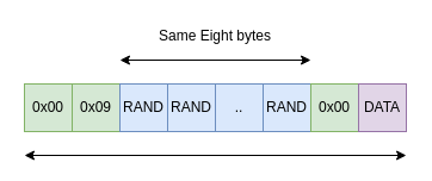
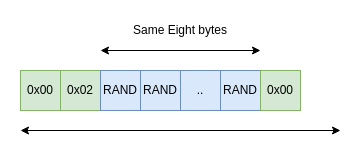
  <mxCell id="0" />
  <mxCell id="1" parent="0" />
  <mxCell id="2" value="0x00" style="rounded=0;whiteSpace=wrap;html=1;fillColor=#d5e8d4;strokeColor=#82b366;" vertex="1" parent="1"><mxGeometry x="20" y="70" width="40" height="40" as="geometry" /></mxCell>
- <mxCell id="3" value="0x09" style="rounded=0;whiteSpace=wrap;html=1;fillColor=#d5e8d4;strokeColor=#82b366;" vertex="1" parent="1"><mxGeometry x="60" y="70" width="40" height="40" as="geometry" /></mxCell>
+ <mxCell id="3" value="0x02" style="rounded=0;whiteSpace=wrap;html=1;fillColor=#d5e8d4;strokeColor=#82b366;" vertex="1" parent="1"><mxGeometry x="60" y="70" width="40" height="40" as="geometry" /></mxCell>
  <mxCell id="4" value="RAND" style="rounded=0;whiteSpace=wrap;html=1;fillColor=#dae8fc;strokeColor=#6c8ebf;" vertex="1" parent="1"><mxGeometry x="100" y="70" width="40" height="40" as="geometry" /></mxCell>
  <mxCell id="5" value="RAND" style="rounded=0;whiteSpace=wrap;html=1;fillColor=#dae8fc;strokeColor=#6c8ebf;" vertex="1" parent="1"><mxGeometry x="140" y="70" width="40" height="40" as="geometry" /></mxCell>
  <mxCell id="6" value=".." style="rounded=0;whiteSpace=wrap;html=1;fillColor=#dae8fc;strokeColor=#6c8ebf;" vertex="1" parent="1"><mxGeometry x="180" y="70" width="40" height="40" as="geometry" /></mxCell>
  <mxCell id="7" value="RAND" style="rounded=0;whiteSpace=wrap;html=1;fillColor=#dae8fc;strokeColor=#6c8ebf;" vertex="1" parent="1"><mxGeometry x="220" y="70" width="40" height="40" as="geometry" /></mxCell>
  <mxCell id="8" value="0x00" style="rounded=0;whiteSpace=wrap;html=1;fillColor=#d5e8d4;strokeColor=#82b366;" vertex="1" parent="1"><mxGeometry x="260" y="70" width="40" height="40" as="geometry" /></mxCell>
- <mxCell id="9" value="DATA" style="rounded=0;whiteSpace=wrap;html=1;fillColor=#e1d5e7;strokeColor=#9673a6;" vertex="1" parent="1"><mxGeometry x="300" y="70" width="40" height="40" as="geometry" /></mxCell>
  <mxCell id="10" value="" style="endArrow=classic;startArrow=classic;html=1;" edge="1" parent="1"><mxGeometry width="50" height="50" relative="1" as="geometry"><mxPoint x="100" y="50" as="sourcePoint" /><mxPoint x="260" y="50" as="targetPoint" /></mxGeometry></mxCell>
  <mxCell id="11" value="Same Eight bytes" style="text;html=1;strokeColor=none;fillColor=none;align=center;verticalAlign=middle;whiteSpace=wrap;rounded=0;" vertex="1" parent="1"><mxGeometry x="100" y="20" width="160" height="20" as="geometry" /></mxCell>
  <mxCell id="12" value="" style="endArrow=classic;startArrow=classic;html=1;" edge="1" parent="1"><mxGeometry width="50" height="50" relative="1" as="geometry"><mxPoint x="20" y="130" as="sourcePoint" /><mxPoint x="340" y="130" as="targetPoint" /></mxGeometry></mxCell>
